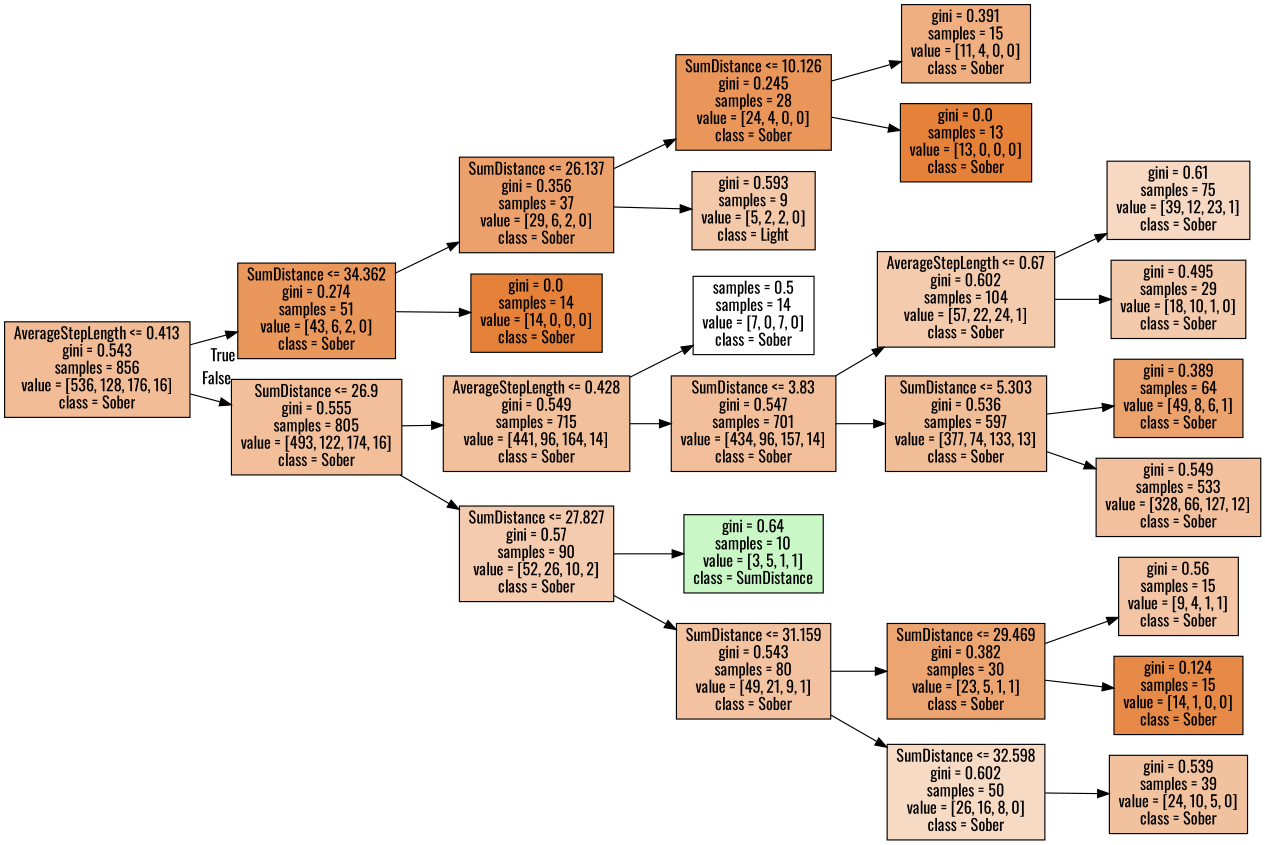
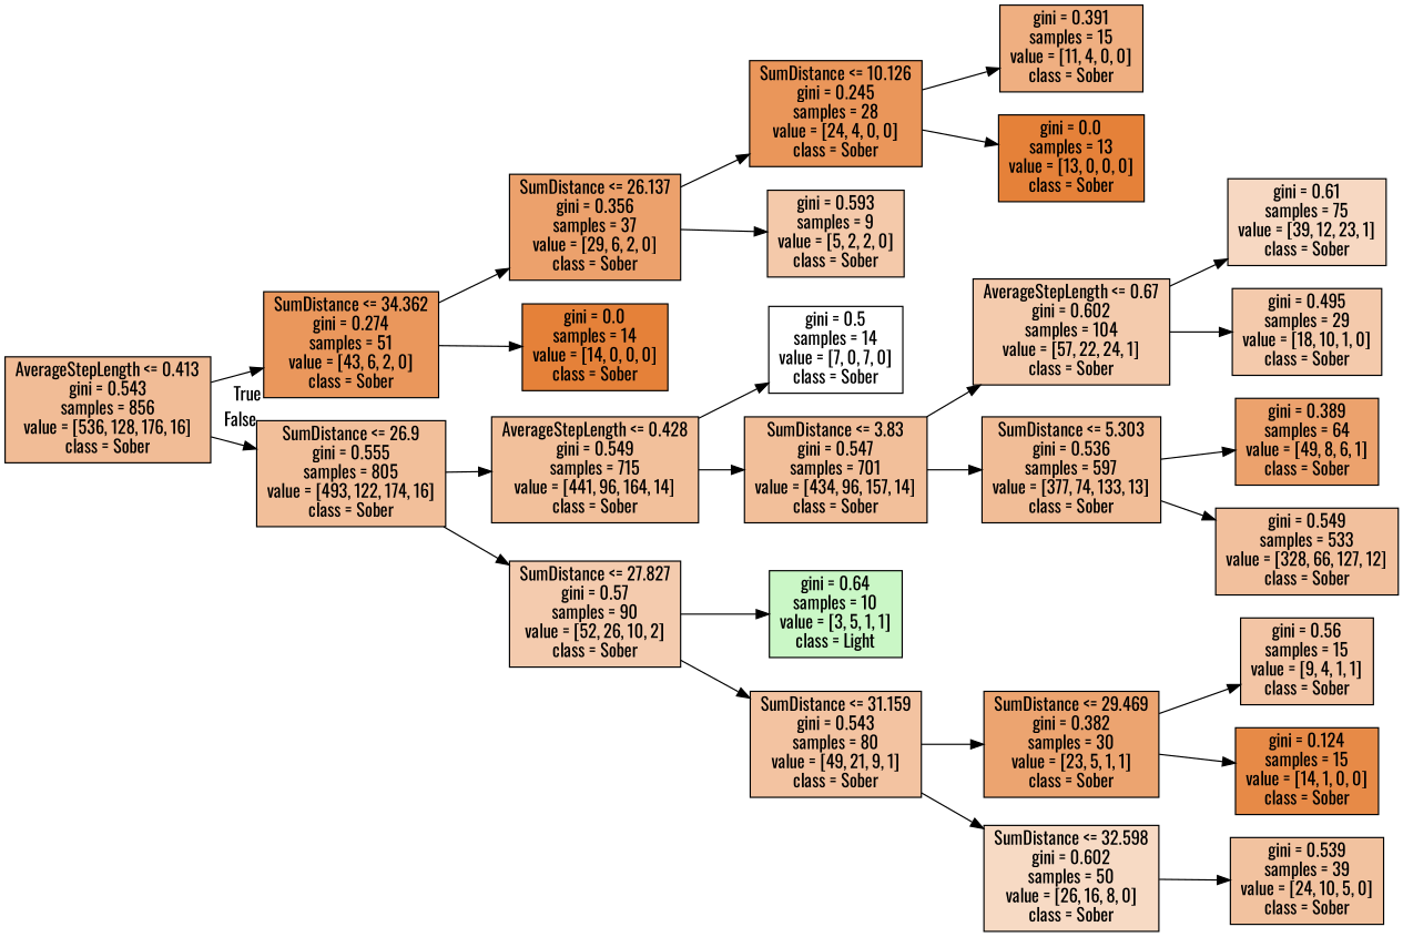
  digraph {
    fontname=Oswald
    rankdir=LR
    node [color=black fillcolor="#e58139ff" fontname=Oswald shape=box style=filled]
    edge [fontname=Oswald]
    n1 [fillcolor="#e5813987" label="AverageStepLength <= 0.413\ngini = 0.543\nsamples = 856\nvalue = [536, 128, 176, 16]\nclass = Sober"]
    n2 [fillcolor="#e58139d2" label="SumDistance <= 34.362\ngini = 0.274\nsamples = 51\nvalue = [43, 6, 2, 0]\nclass = Sober"]
    n3 [fillcolor="#e5813981" label="SumDistance <= 26.9\ngini = 0.555\nsamples = 805\nvalue = [493, 122, 174, 16]\nclass = Sober"]
    n4 [fillcolor="#e58139bd" label="SumDistance <= 26.137\ngini = 0.356\nsamples = 37\nvalue = [29, 6, 2, 0]\nclass = Sober"]
    n5 [label="gini = 0.0\nsamples = 14\nvalue = [14, 0, 0, 0]\nclass = Sober"]
    n6 [fillcolor="#e5813980" label="AverageStepLength <= 0.428\ngini = 0.549\nsamples = 715\nvalue = [441, 96, 164, 14]\nclass = Sober"]
    n7 [fillcolor="#e5813968" label="SumDistance <= 27.827\ngini = 0.57\nsamples = 90\nvalue = [52, 26, 10, 2]\nclass = Sober"]
    n8 [fillcolor="#e58139d4" label="SumDistance <= 10.126\ngini = 0.245\nsamples = 28\nvalue = [24, 4, 0, 0]\nclass = Sober"]
-   n9 [fillcolor="#e581396d" label="gini = 0.593\nsamples = 9\nvalue = [5, 2, 2, 0]\nclass = Light"]
+   n9 [fillcolor="#e581396d" label="gini = 0.593\nsamples = 9\nvalue = [5, 2, 2, 0]\nclass = Sober"]
    n10 [fillcolor="#e58139a2" label="gini = 0.391\nsamples = 15\nvalue = [11, 4, 0, 0]\nclass = Sober"]
    n11 [label="gini = 0.0\nsamples = 13\nvalue = [13, 0, 0, 0]\nclass = Sober"]
-   n12 [fillcolor="#e5813900" label="samples = 0.5\nsamples = 14\nvalue = [7, 0, 7, 0]\nclass = Sober"]
+   n12 [fillcolor="#e5813900" label="gini = 0.5\nsamples = 14\nvalue = [7, 0, 7, 0]\nclass = Sober"]
    n13 [fillcolor="#e5813982" label="SumDistance <= 3.83\ngini = 0.547\nsamples = 701\nvalue = [434, 96, 157, 14]\nclass = Sober"]
-   n14 [fillcolor="#47e53949" label="gini = 0.64\nsamples = 10\nvalue = [3, 5, 1, 1]\nclass = SumDistance"]
+   n14 [fillcolor="#47e53949" label="gini = 0.64\nsamples = 10\nvalue = [3, 5, 1, 1]\nclass = Light"]
    n15 [fillcolor="#e5813979" label="SumDistance <= 31.159\ngini = 0.543\nsamples = 80\nvalue = [49, 21, 9, 1]\nclass = Sober"]
    n16 [fillcolor="#e5813969" label="AverageStepLength <= 0.67\ngini = 0.602\nsamples = 104\nvalue = [57, 22, 24, 1]\nclass = Sober"]
    n17 [fillcolor="#e5813986" label="SumDistance <= 5.303\ngini = 0.536\nsamples = 597\nvalue = [377, 74, 133, 13]\nclass = Sober"]
    n18 [fillcolor="#e581394e" label="gini = 0.61\nsamples = 75\nvalue = [39, 12, 23, 1]\nclass = Sober"]
    n19 [fillcolor="#e581396b" label="gini = 0.495\nsamples = 29\nvalue = [18, 10, 1, 0]\nclass = Sober"]
    n20 [fillcolor="#e58139bb" label="gini = 0.389\nsamples = 64\nvalue = [49, 8, 6, 1]\nclass = Sober"]
    n21 [fillcolor="#e581397e" label="gini = 0.549\nsamples = 533\nvalue = [328, 66, 127, 12]\nclass = Sober"]
    n22 [fillcolor="#e58139b8" label="SumDistance <= 29.469\ngini = 0.382\nsamples = 30\nvalue = [23, 5, 1, 1]\nclass = Sober"]
    n23 [fillcolor="#e581394b" label="SumDistance <= 32.598\ngini = 0.602\nsamples = 50\nvalue = [26, 16, 8, 0]\nclass = Sober"]
    n24 [fillcolor="#e5813974" label="gini = 0.56\nsamples = 15\nvalue = [9, 4, 1, 1]\nclass = Sober"]
    n25 [fillcolor="#e58139ed" label="gini = 0.124\nsamples = 15\nvalue = [14, 1, 0, 0]\nclass = Sober"]
    n26 [fillcolor="#e581397b" label="gini = 0.539\nsamples = 39\nvalue = [24, 10, 5, 0]\nclass = Sober"]
    n1 -> n2 [headlabel=True labelangle=45 labeldistance=2.5]
    n1 -> n3 [headlabel=False labelangle=-45 labeldistance=2.5]
    n2 -> n4
    n2 -> n5
    n3 -> n6
    n3 -> n7
    n4 -> n8
    n4 -> n9
    n6 -> n12
    n6 -> n13
    n7 -> n14
    n7 -> n15
    n8 -> n10
    n8 -> n11
    n13 -> n16
    n13 -> n17
    n15 -> n22
    n15 -> n23
    n16 -> n18
    n16 -> n19
    n17 -> n20
    n17 -> n21
    n22 -> n24
    n22 -> n25
    n23 -> n26
  }
